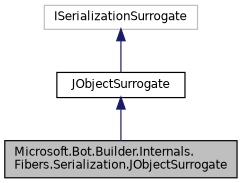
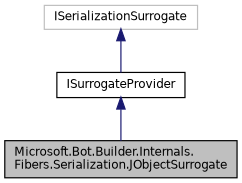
  digraph {
    node [color=black fillcolor=white fontname=Helvetica fontsize=10 shape=record style=filled]
    edge [color=midnightblue dir=back fontname=Helvetica fontsize=10 labelfontname=Helvetica labelfontsize=10 style=solid]
    n1 [fillcolor=grey75 fontcolor=black height=0.2 label="Microsoft.Bot.Builder.Internals.\lFibers.Serialization.JObjectSurrogate" width=0.4]
-   n2 [height=0.2 label=JObjectSurrogate width=0.4]
+   n2 [height=0.2 label=ISurrogateProvider width=0.4]
    n3 [color=grey75 height=0.2 label=ISerializationSurrogate width=0.4]
    n2 -> n1
    n3 -> n2
  }
